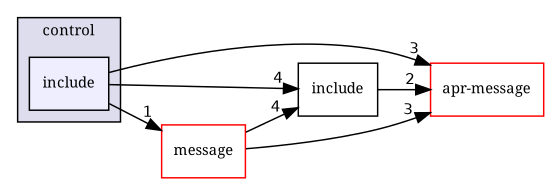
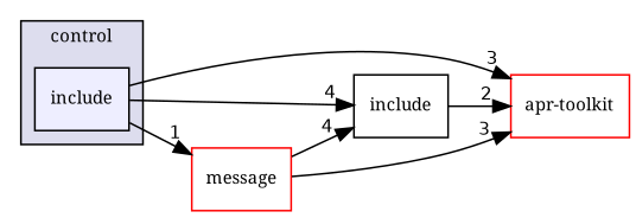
  digraph {
    compound=true
    rankdir=LR
    fontname="Noto Serif"
    node [fillcolor=white fontname="Noto Serif" fontsize=10 shape=box style=filled]
    edge [headlabel=3 labeldistance=1.5 labelfontname=Helvetica labelfontsize=10 fontname="Noto Serif"]
    n1 [fillcolor="#eeeeff" label=include pencolor=black]
-   n2 [color=red label="apr-message"]
+   n2 [color=red label="apr-toolkit"]
    n3 [label=include fillcolor="" style=""]
    n4 [color=red label=message]
    subgraph cluster_1 {
      bgcolor="#ddddee"
      fontsize=10
      label=control
      pencolor=black
      n1
    }
    n1 -> n2
    n1 -> n3 [headlabel=4]
    n1 -> n4 [headlabel=1]
    n3 -> n2 [headlabel=2]
    n4 -> n2
    n4 -> n3 [headlabel=4]
  }
